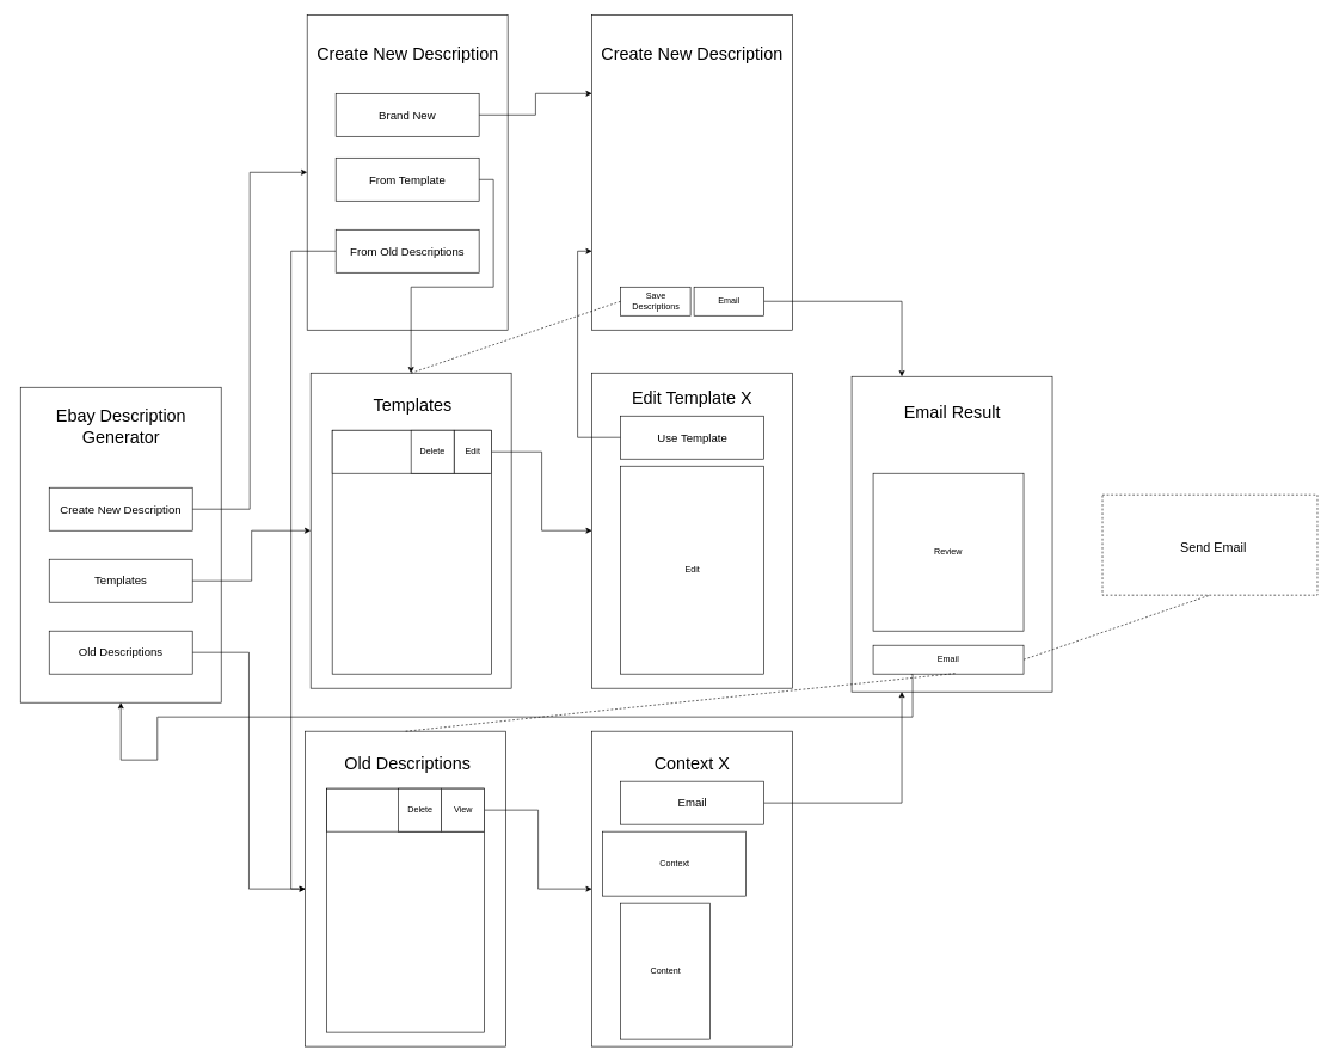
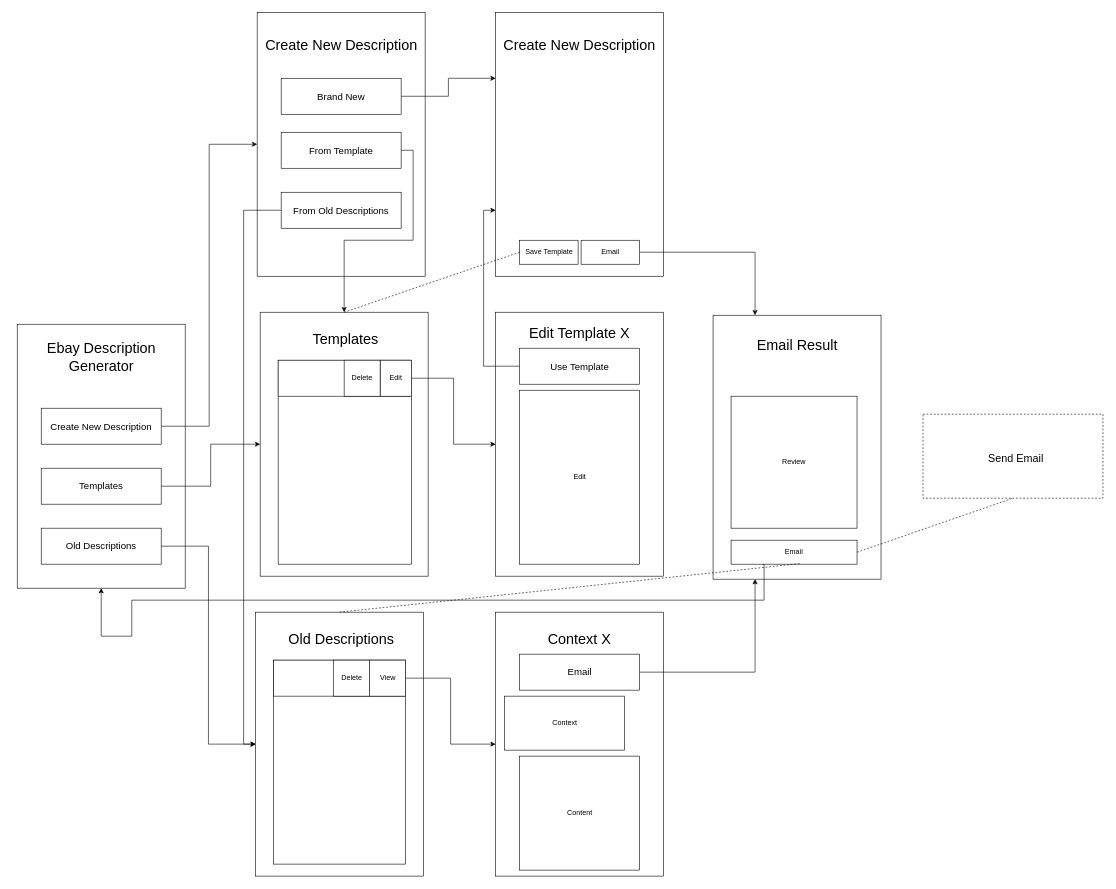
  <mxCell id="0" />
  <mxCell id="1" parent="0" />
  <mxCell id="2" value="" style="rounded=0;whiteSpace=wrap;html=1;" parent="1" vertex="1"><mxGeometry x="28" y="540" width="280" height="440" as="geometry" /></mxCell>
  <mxCell id="3" value="" style="rounded=0;whiteSpace=wrap;html=1;" parent="1" vertex="1"><mxGeometry x="428" y="20" width="280" height="440" as="geometry" /></mxCell>
  <mxCell id="4" value="" style="rounded=0;whiteSpace=wrap;html=1;" parent="1" vertex="1"><mxGeometry x="425.5" y="1020" width="280" height="440" as="geometry" /></mxCell>
  <mxCell id="5" style="edgeStyle=orthogonalEdgeStyle;rounded=0;orthogonalLoop=1;jettySize=auto;html=1;exitX=1;exitY=0.5;exitDx=0;exitDy=0;entryX=0;entryY=0.5;entryDx=0;entryDy=0;" parent="1" source="6" target="3" edge="1"><mxGeometry relative="1" as="geometry" /></mxCell>
  <mxCell id="6" value="&lt;font size=&quot;3&quot;&gt;Create New Description&lt;/font&gt;" style="rounded=0;whiteSpace=wrap;html=1;" parent="1" vertex="1"><mxGeometry x="68" y="680" width="200" height="60" as="geometry" /></mxCell>
  <mxCell id="7" style="edgeStyle=orthogonalEdgeStyle;rounded=0;orthogonalLoop=1;jettySize=auto;html=1;exitX=1;exitY=0.5;exitDx=0;exitDy=0;" parent="1" source="8" target="11" edge="1"><mxGeometry relative="1" as="geometry" /></mxCell>
  <mxCell id="8" value="&lt;font size=&quot;3&quot;&gt;Templates&lt;/font&gt;" style="rounded=0;whiteSpace=wrap;html=1;" parent="1" vertex="1"><mxGeometry x="68" y="780" width="200" height="60" as="geometry" /></mxCell>
  <mxCell id="9" style="edgeStyle=orthogonalEdgeStyle;rounded=0;orthogonalLoop=1;jettySize=auto;html=1;exitX=1;exitY=0.5;exitDx=0;exitDy=0;entryX=0;entryY=0.5;entryDx=0;entryDy=0;" parent="1" source="10" target="4" edge="1"><mxGeometry relative="1" as="geometry" /></mxCell>
  <mxCell id="10" value="&lt;font size=&quot;3&quot;&gt;Old Descriptions&lt;/font&gt;" style="rounded=0;whiteSpace=wrap;html=1;" parent="1" vertex="1"><mxGeometry x="68" y="880" width="200" height="60" as="geometry" /></mxCell>
  <mxCell id="11" value="" style="rounded=0;whiteSpace=wrap;html=1;" parent="1" vertex="1"><mxGeometry x="433" y="520" width="280" height="440" as="geometry" /></mxCell>
  <mxCell id="12" value="&lt;font style=&quot;font-size: 24px;&quot;&gt;Ebay Description Generator&lt;/font&gt;" style="text;html=1;align=center;verticalAlign=middle;whiteSpace=wrap;rounded=0;" parent="1" vertex="1"><mxGeometry x="20.5" y="580" width="295" height="30" as="geometry" /></mxCell>
  <mxCell id="13" value="&lt;font style=&quot;font-size: 24px;&quot;&gt;Create New Description&lt;/font&gt;" style="text;html=1;align=center;verticalAlign=middle;whiteSpace=wrap;rounded=0;" parent="1" vertex="1"><mxGeometry x="420.5" y="60" width="295" height="30" as="geometry" /></mxCell>
  <mxCell id="14" value="&lt;font style=&quot;font-size: 24px;&quot;&gt;Old Descriptions&lt;/font&gt;" style="text;html=1;align=center;verticalAlign=middle;whiteSpace=wrap;rounded=0;" parent="1" vertex="1"><mxGeometry x="420.5" y="1050" width="295" height="30" as="geometry" /></mxCell>
  <mxCell id="15" value="&lt;span style=&quot;font-size: 24px;&quot;&gt;Templates&lt;/span&gt;" style="text;html=1;align=center;verticalAlign=middle;whiteSpace=wrap;rounded=0;" parent="1" vertex="1"><mxGeometry x="428" y="550" width="295" height="30" as="geometry" /></mxCell>
  <mxCell id="16" value="" style="rounded=0;whiteSpace=wrap;html=1;" parent="1" vertex="1"><mxGeometry x="455.5" y="1100" width="220" height="340" as="geometry" /></mxCell>
  <mxCell id="17" value="" style="rounded=0;whiteSpace=wrap;html=1;" parent="1" vertex="1"><mxGeometry x="463" y="600" width="222.5" height="340" as="geometry" /></mxCell>
  <mxCell id="18" value="" style="rounded=0;whiteSpace=wrap;html=1;" parent="1" vertex="1"><mxGeometry x="455.5" y="1100" width="220" height="60" as="geometry" /></mxCell>
  <mxCell id="19" style="edgeStyle=orthogonalEdgeStyle;rounded=0;orthogonalLoop=1;jettySize=auto;html=1;exitX=1;exitY=0.5;exitDx=0;exitDy=0;" parent="1" source="20" target="28" edge="1"><mxGeometry relative="1" as="geometry" /></mxCell>
  <mxCell id="20" value="View" style="rounded=0;whiteSpace=wrap;html=1;" parent="1" vertex="1"><mxGeometry x="615.5" y="1100" width="60" height="60" as="geometry" /></mxCell>
  <mxCell id="21" value="" style="rounded=0;whiteSpace=wrap;html=1;" parent="1" vertex="1"><mxGeometry x="463" y="600" width="220" height="60" as="geometry" /></mxCell>
  <mxCell id="22" style="edgeStyle=orthogonalEdgeStyle;rounded=0;orthogonalLoop=1;jettySize=auto;html=1;exitX=1;exitY=0.5;exitDx=0;exitDy=0;" parent="1" source="23" target="34" edge="1"><mxGeometry relative="1" as="geometry" /></mxCell>
  <mxCell id="23" value="Edit" style="rounded=0;whiteSpace=wrap;html=1;" parent="1" vertex="1"><mxGeometry x="633" y="600" width="52.5" height="60" as="geometry" /></mxCell>
  <mxCell id="24" style="edgeStyle=orthogonalEdgeStyle;rounded=0;orthogonalLoop=1;jettySize=auto;html=1;exitX=1;exitY=0.5;exitDx=0;exitDy=0;entryX=0;entryY=0.25;entryDx=0;entryDy=0;" parent="1" source="25" target="41" edge="1"><mxGeometry relative="1" as="geometry"><mxPoint x="828" y="130" as="targetPoint" /></mxGeometry></mxCell>
  <mxCell id="25" value="&lt;font size=&quot;3&quot;&gt;Brand New&lt;/font&gt;" style="rounded=0;whiteSpace=wrap;html=1;" parent="1" vertex="1"><mxGeometry x="468" y="130" width="200" height="60" as="geometry" /></mxCell>
  <mxCell id="26" style="edgeStyle=orthogonalEdgeStyle;rounded=0;orthogonalLoop=1;jettySize=auto;html=1;exitX=1;exitY=0.5;exitDx=0;exitDy=0;" parent="1" source="27" target="11" edge="1"><mxGeometry relative="1" as="geometry" /></mxCell>
  <mxCell id="27" value="&lt;font size=&quot;3&quot;&gt;From Template&lt;/font&gt;" style="rounded=0;whiteSpace=wrap;html=1;" parent="1" vertex="1"><mxGeometry x="468" y="220" width="200" height="60" as="geometry" /></mxCell>
  <mxCell id="28" value="" style="rounded=0;whiteSpace=wrap;html=1;" parent="1" vertex="1"><mxGeometry x="825.5" y="1020" width="280" height="440" as="geometry" /></mxCell>
- <mxCell id="29" value="Content" style="rounded=0;whiteSpace=wrap;html=1;" parent="1" vertex="1"><mxGeometry x="865.5" y="1260" width="125" height="190" as="geometry" /></mxCell>
+ <mxCell id="29" value="Content" style="rounded=0;whiteSpace=wrap;html=1;" parent="1" vertex="1"><mxGeometry x="865.5" y="1260" width="200" height="190" as="geometry" /></mxCell>
  <mxCell id="30" value="&lt;span style=&quot;font-size: 24px;&quot;&gt;Context X&lt;/span&gt;" style="text;html=1;align=center;verticalAlign=middle;whiteSpace=wrap;rounded=0;" parent="1" vertex="1"><mxGeometry x="818" y="1050" width="295" height="30" as="geometry" /></mxCell>
  <mxCell id="31" value="Context" style="rounded=0;whiteSpace=wrap;html=1;" parent="1" vertex="1"><mxGeometry x="840.5" y="1160" width="200" height="90" as="geometry" /></mxCell>
  <mxCell id="32" value="Delete" style="rounded=0;whiteSpace=wrap;html=1;" parent="1" vertex="1"><mxGeometry x="555.5" y="1100" width="60" height="60" as="geometry" /></mxCell>
  <mxCell id="33" value="Delete" style="rounded=0;whiteSpace=wrap;html=1;" parent="1" vertex="1"><mxGeometry x="573" y="600" width="60" height="60" as="geometry" /></mxCell>
  <mxCell id="34" value="" style="rounded=0;whiteSpace=wrap;html=1;" parent="1" vertex="1"><mxGeometry x="825.5" y="520" width="280" height="440" as="geometry" /></mxCell>
  <mxCell id="35" value="&lt;font style=&quot;font-size: 24px;&quot;&gt;Edit Template X&lt;/font&gt;" style="text;html=1;align=center;verticalAlign=middle;whiteSpace=wrap;rounded=0;" parent="1" vertex="1"><mxGeometry x="818" y="540" width="295" height="30" as="geometry" /></mxCell>
  <mxCell id="36" value="Edit" style="rounded=0;whiteSpace=wrap;html=1;" parent="1" vertex="1"><mxGeometry x="865.5" y="650" width="200" height="290" as="geometry" /></mxCell>
  <mxCell id="37" style="edgeStyle=orthogonalEdgeStyle;rounded=0;orthogonalLoop=1;jettySize=auto;html=1;exitX=1;exitY=0.5;exitDx=0;exitDy=0;entryX=0.25;entryY=1;entryDx=0;entryDy=0;" parent="1" source="38" target="47" edge="1"><mxGeometry relative="1" as="geometry" /></mxCell>
  <mxCell id="38" value="&lt;font size=&quot;3&quot;&gt;Email&lt;/font&gt;" style="rounded=0;whiteSpace=wrap;html=1;" parent="1" vertex="1"><mxGeometry x="865.5" y="1090" width="200" height="60" as="geometry" /></mxCell>
  <mxCell id="39" style="edgeStyle=orthogonalEdgeStyle;rounded=0;orthogonalLoop=1;jettySize=auto;html=1;exitX=0;exitY=0.5;exitDx=0;exitDy=0;entryX=0;entryY=0.5;entryDx=0;entryDy=0;" parent="1" source="40" target="4" edge="1"><mxGeometry relative="1" as="geometry" /></mxCell>
  <mxCell id="40" value="&lt;font size=&quot;3&quot;&gt;From Old Descriptions&lt;/font&gt;" style="rounded=0;whiteSpace=wrap;html=1;" parent="1" vertex="1"><mxGeometry x="468" y="320" width="200" height="60" as="geometry" /></mxCell>
  <mxCell id="41" value="" style="rounded=0;whiteSpace=wrap;html=1;" parent="1" vertex="1"><mxGeometry x="825.5" y="20" width="280" height="440" as="geometry" /></mxCell>
  <mxCell id="42" value="&lt;font style=&quot;font-size: 24px;&quot;&gt;Create New Description&lt;/font&gt;" style="text;html=1;align=center;verticalAlign=middle;whiteSpace=wrap;rounded=0;" parent="1" vertex="1"><mxGeometry x="818" y="60" width="295" height="30" as="geometry" /></mxCell>
  <mxCell id="43" style="edgeStyle=orthogonalEdgeStyle;rounded=0;orthogonalLoop=1;jettySize=auto;html=1;exitX=1;exitY=0.5;exitDx=0;exitDy=0;entryX=0.25;entryY=0;entryDx=0;entryDy=0;" parent="1" source="44" target="47" edge="1"><mxGeometry relative="1" as="geometry" /></mxCell>
  <mxCell id="44" value="Email" style="rounded=0;whiteSpace=wrap;html=1;" parent="1" vertex="1"><mxGeometry x="968" y="400" width="97.5" height="40" as="geometry" /></mxCell>
- <mxCell id="45" value="Save Descriptions" style="rounded=0;whiteSpace=wrap;html=1;" parent="1" vertex="1"><mxGeometry x="865.5" y="400" width="97.5" height="40" as="geometry" /></mxCell>
+ <mxCell id="45" value="Save Template" style="rounded=0;whiteSpace=wrap;html=1;" parent="1" vertex="1"><mxGeometry x="865.5" y="400" width="97.5" height="40" as="geometry" /></mxCell>
  <mxCell id="46" value="" style="endArrow=none;dashed=1;html=1;rounded=0;entryX=0;entryY=0.5;entryDx=0;entryDy=0;exitX=0.5;exitY=0;exitDx=0;exitDy=0;" parent="1" source="11" target="45" edge="1"><mxGeometry width="50" height="50" relative="1" as="geometry"><mxPoint x="758" y="500" as="sourcePoint" /><mxPoint x="808" y="450" as="targetPoint" /></mxGeometry></mxCell>
  <mxCell id="47" value="" style="rounded=0;whiteSpace=wrap;html=1;" parent="1" vertex="1"><mxGeometry x="1188" y="525" width="280" height="440" as="geometry" /></mxCell>
  <mxCell id="48" value="&lt;font style=&quot;font-size: 24px;&quot;&gt;Email Result&lt;/font&gt;" style="text;html=1;align=center;verticalAlign=middle;whiteSpace=wrap;rounded=0;" parent="1" vertex="1"><mxGeometry x="1180.5" y="560" width="295" height="30" as="geometry" /></mxCell>
  <mxCell id="49" style="edgeStyle=orthogonalEdgeStyle;rounded=0;orthogonalLoop=1;jettySize=auto;html=1;exitX=0.25;exitY=1;exitDx=0;exitDy=0;entryX=0.5;entryY=1;entryDx=0;entryDy=0;" parent="1" source="50" target="2" edge="1"><mxGeometry relative="1" as="geometry"><mxPoint x="218" y="1060" as="targetPoint" /><Array as="points"><mxPoint x="1273" y="1000" /><mxPoint x="219" y="1000" /><mxPoint x="219" y="1060" /><mxPoint x="168" y="1060" /></Array></mxGeometry></mxCell>
  <mxCell id="50" value="Email" style="rounded=0;whiteSpace=wrap;html=1;" parent="1" vertex="1"><mxGeometry x="1218" y="900" width="210" height="40" as="geometry" /></mxCell>
  <mxCell id="51" value="Review" style="rounded=0;whiteSpace=wrap;html=1;" parent="1" vertex="1"><mxGeometry x="1218" y="660" width="210" height="220" as="geometry" /></mxCell>
  <mxCell id="52" value="" style="endArrow=none;dashed=1;html=1;rounded=0;entryX=0.548;entryY=0.976;entryDx=0;entryDy=0;entryPerimeter=0;exitX=0.5;exitY=0;exitDx=0;exitDy=0;" parent="1" source="4" target="50" edge="1"><mxGeometry width="50" height="50" relative="1" as="geometry"><mxPoint x="1168" y="1070" as="sourcePoint" /><mxPoint x="1218" y="1020" as="targetPoint" /></mxGeometry></mxCell>
  <mxCell id="53" value="" style="rounded=0;whiteSpace=wrap;html=1;dashed=1;" parent="1" vertex="1"><mxGeometry x="1538" y="690" width="300" height="140" as="geometry" /></mxCell>
  <mxCell id="54" value="" style="endArrow=none;dashed=1;html=1;rounded=0;exitX=1;exitY=0.5;exitDx=0;exitDy=0;entryX=0.5;entryY=1;entryDx=0;entryDy=0;" parent="1" source="50" target="53" edge="1"><mxGeometry width="50" height="50" relative="1" as="geometry"><mxPoint x="1638" y="950" as="sourcePoint" /><mxPoint x="1688" y="900" as="targetPoint" /></mxGeometry></mxCell>
  <mxCell id="55" value="&lt;font style=&quot;font-size: 18px;&quot;&gt;Send Email&lt;/font&gt;" style="text;html=1;align=center;verticalAlign=middle;whiteSpace=wrap;rounded=0;" parent="1" vertex="1"><mxGeometry x="1618" y="750" width="150" height="30" as="geometry" /></mxCell>
  <mxCell id="56" style="edgeStyle=orthogonalEdgeStyle;rounded=0;orthogonalLoop=1;jettySize=auto;html=1;exitX=0;exitY=0.5;exitDx=0;exitDy=0;entryX=0;entryY=0.75;entryDx=0;entryDy=0;" parent="1" source="57" target="41" edge="1"><mxGeometry relative="1" as="geometry" /></mxCell>
  <mxCell id="57" value="&lt;font size=&quot;3&quot;&gt;Use Template&lt;/font&gt;" style="rounded=0;whiteSpace=wrap;html=1;" parent="1" vertex="1"><mxGeometry x="865.5" y="580" width="200" height="60" as="geometry" /></mxCell>
